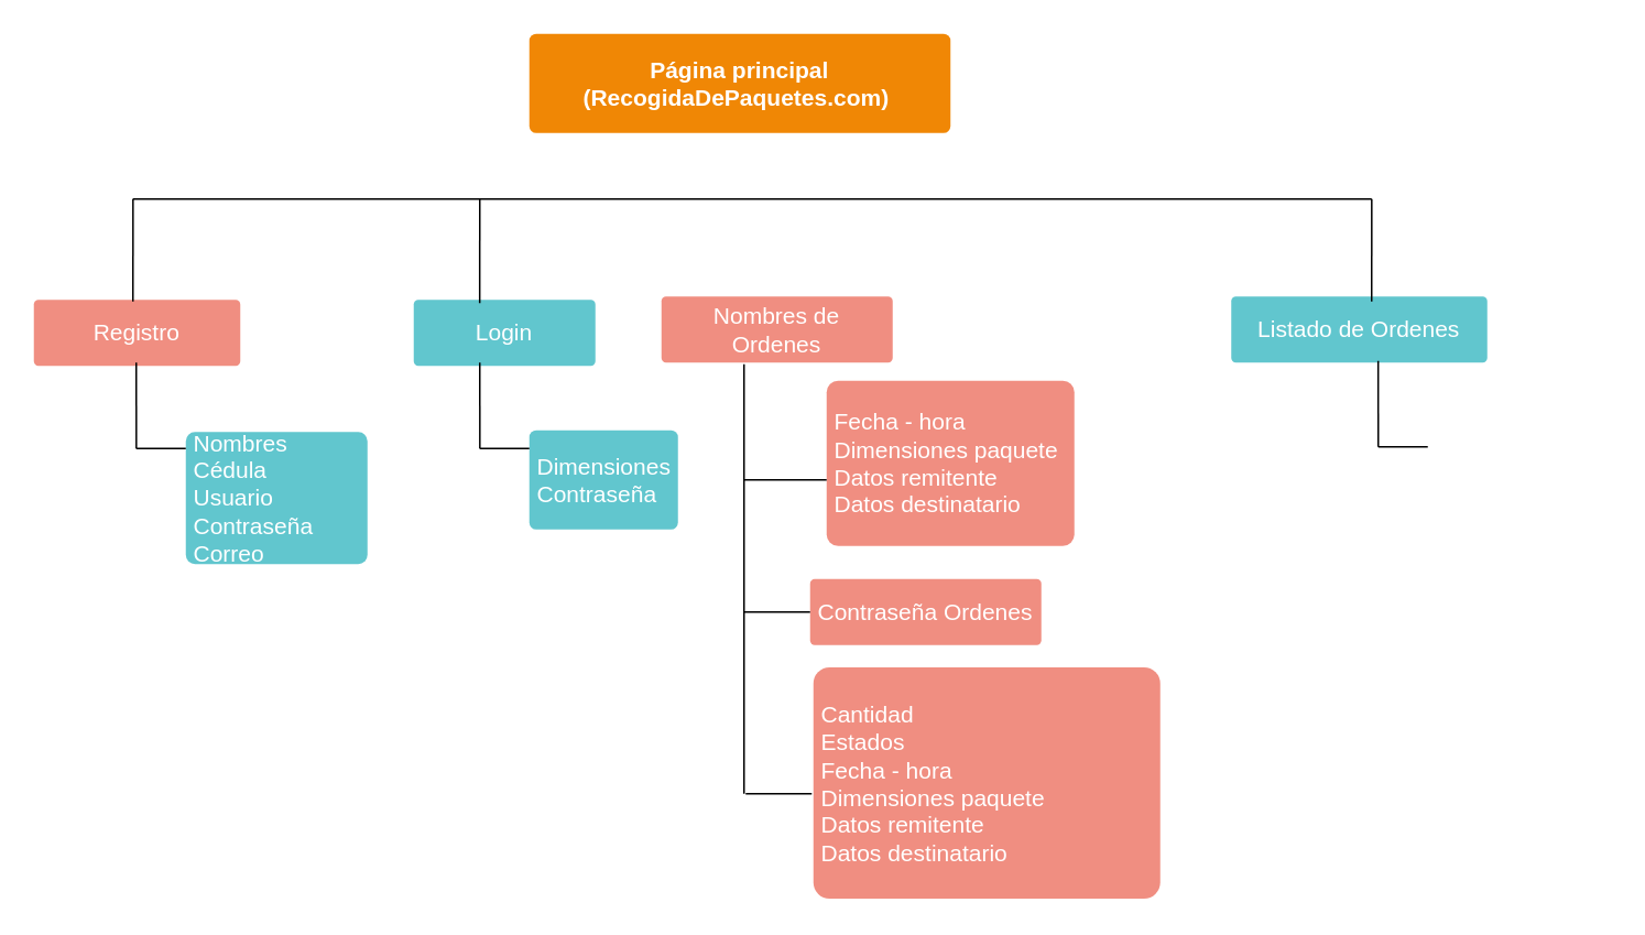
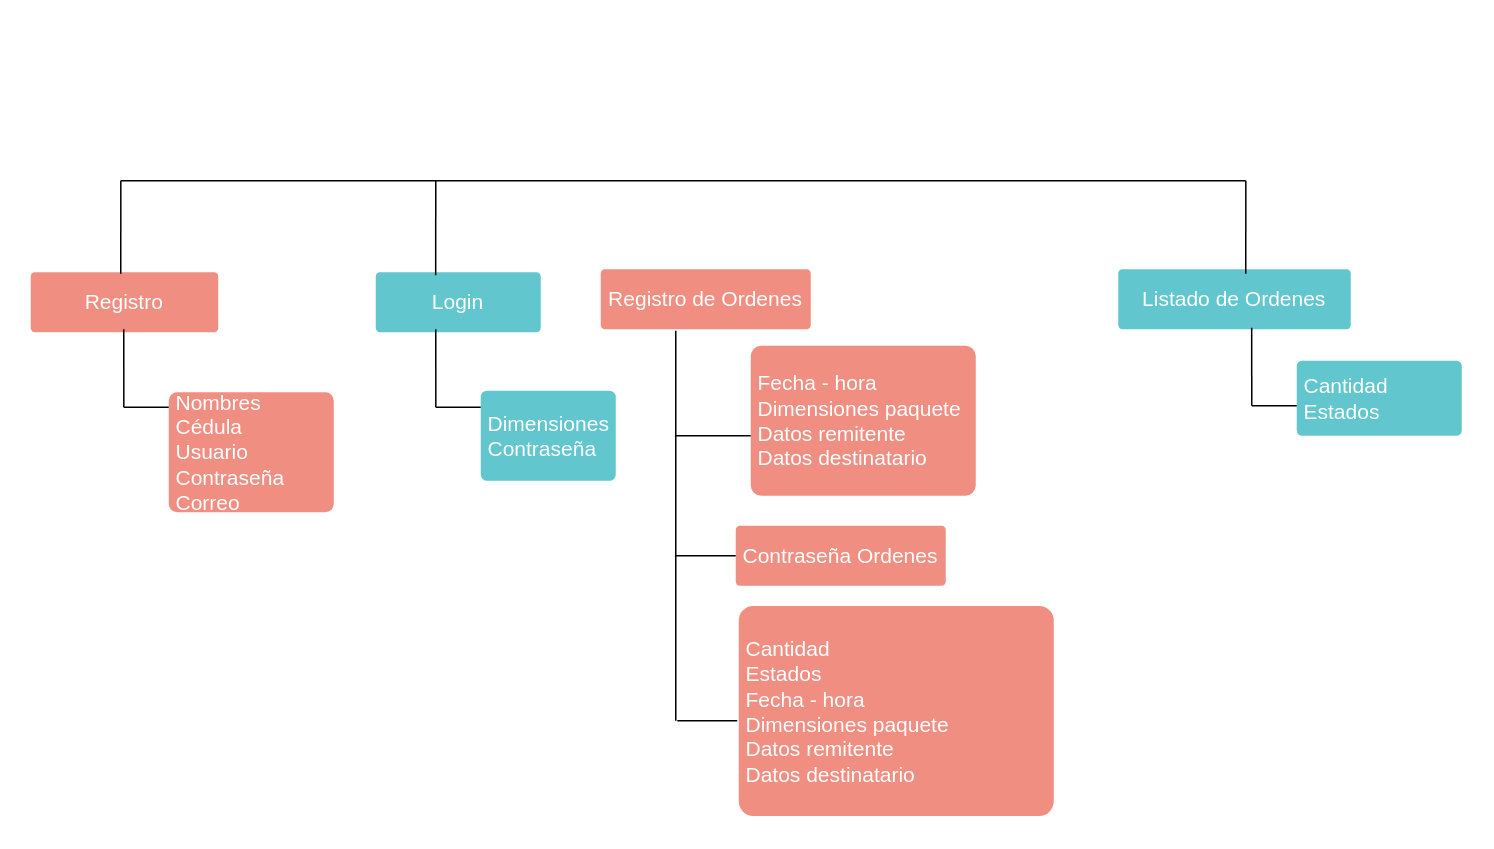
  <mxCell id="0" />
  <mxCell id="1" parent="0" />
- <mxCell id="2" value="Nombres de Ordenes" style="rounded=1;whiteSpace=wrap;html=1;shadow=0;labelBackgroundColor=none;strokeColor=none;strokeWidth=3;fillColor=#f08e81;fontFamily=Helvetica;fontSize=14;fontColor=#FFFFFF;align=center;spacing=5;fontStyle=0;arcSize=7;perimeterSpacing=2;" parent="1" vertex="1"><mxGeometry x="400" y="179" width="140" height="40" as="geometry" /></mxCell>
- <mxCell id="3" value="Nombres&lt;br&gt;Cédula&lt;br&gt;Usuario&lt;br&gt;Contraseña&lt;br&gt;Correo" style="rounded=1;whiteSpace=wrap;html=1;shadow=0;labelBackgroundColor=none;strokeColor=none;strokeWidth=3;fillColor=#61c6ce;fontFamily=Helvetica;fontSize=14;fontColor=#FFFFFF;align=left;spacing=5;fontStyle=0;arcSize=7;perimeterSpacing=2;" parent="1" vertex="1"><mxGeometry x="112" y="261" width="110" height="80" as="geometry" /></mxCell>
+ <mxCell id="2" value="Registro de Ordenes" style="rounded=1;whiteSpace=wrap;html=1;shadow=0;labelBackgroundColor=none;strokeColor=none;strokeWidth=3;fillColor=#f08e81;fontFamily=Helvetica;fontSize=14;fontColor=#FFFFFF;align=center;spacing=5;fontStyle=0;arcSize=7;perimeterSpacing=2;" parent="1" vertex="1"><mxGeometry x="400" y="179" width="140" height="40" as="geometry" /></mxCell>
+ <mxCell id="3" value="Nombres&lt;br&gt;Cédula&lt;br&gt;Usuario&lt;br&gt;Contraseña&lt;br&gt;Correo" style="rounded=1;whiteSpace=wrap;html=1;shadow=0;labelBackgroundColor=none;strokeColor=none;strokeWidth=3;fillColor=#f08e81;fontFamily=Helvetica;fontSize=14;fontColor=#FFFFFF;align=left;spacing=5;fontStyle=0;arcSize=7;perimeterSpacing=2;" parent="1" vertex="1"><mxGeometry x="112" y="261" width="110" height="80" as="geometry" /></mxCell>
  <mxCell id="4" value="Registro" style="rounded=1;whiteSpace=wrap;html=1;shadow=0;labelBackgroundColor=none;strokeColor=none;strokeWidth=3;fillColor=#f08e81;fontFamily=Helvetica;fontSize=14;fontColor=#FFFFFF;align=center;spacing=5;fontStyle=0;arcSize=7;perimeterSpacing=2;" parent="1" vertex="1"><mxGeometry x="20" y="181" width="125" height="40" as="geometry" /></mxCell>
- <mxCell id="5" value="Página principal&lt;br&gt;(RecogidaDePaquetes.com)&amp;nbsp;" style="rounded=1;whiteSpace=wrap;html=1;shadow=0;labelBackgroundColor=none;strokeColor=none;strokeWidth=3;fillColor=#F08705;fontFamily=Helvetica;fontSize=14;fontColor=#FFFFFF;align=center;spacing=5;fontStyle=1;arcSize=7;perimeterSpacing=2;" parent="1" vertex="1"><mxGeometry x="320" y="20" width="255" height="60" as="geometry" /></mxCell>
- <mxCell id="6" value="Cantidad&lt;br&gt;Estados" style="rounded=1;whiteSpace=wrap;html=1;shadow=0;labelBackgroundColor=none;strokeColor=none;strokeWidth=3;fillColor=#ffffff;fontFamily=Helvetica;fontSize=14;fontColor=#FFFFFF;align=left;spacing=5;fontStyle=0;arcSize=7;perimeterSpacing=2;" parent="1" vertex="1"><mxGeometry x="864" y="240" width="110" height="50" as="geometry" /></mxCell>
+ <mxCell id="6" value="Cantidad&lt;br&gt;Estados" style="rounded=1;whiteSpace=wrap;html=1;shadow=0;labelBackgroundColor=none;strokeColor=none;strokeWidth=3;fillColor=#61c6ce;fontFamily=Helvetica;fontSize=14;fontColor=#FFFFFF;align=left;spacing=5;fontStyle=0;arcSize=7;perimeterSpacing=2;" parent="1" vertex="1"><mxGeometry x="864" y="240" width="110" height="50" as="geometry" /></mxCell>
  <mxCell id="7" value="Listado de Ordenes" style="rounded=1;whiteSpace=wrap;html=1;shadow=0;labelBackgroundColor=none;strokeColor=none;strokeWidth=3;fillColor=#61c6ce;fontFamily=Helvetica;fontSize=14;fontColor=#FFFFFF;align=center;spacing=5;fontStyle=0;arcSize=7;perimeterSpacing=2;" parent="1" vertex="1"><mxGeometry x="745" y="179" width="155" height="40" as="geometry" /></mxCell>
  <mxCell id="8" value="Dimensiones&lt;br&gt;Contraseña" style="rounded=1;whiteSpace=wrap;html=1;shadow=0;labelBackgroundColor=none;strokeColor=none;strokeWidth=3;fillColor=#61c6ce;fontFamily=Helvetica;fontSize=14;fontColor=#FFFFFF;align=left;spacing=5;fontStyle=0;arcSize=7;perimeterSpacing=2;" parent="1" vertex="1"><mxGeometry x="320" y="260" width="90" height="60" as="geometry" /></mxCell>
  <mxCell id="9" value="Login" style="rounded=1;whiteSpace=wrap;html=1;shadow=0;labelBackgroundColor=none;strokeColor=none;strokeWidth=3;fillColor=#61c6ce;fontFamily=Helvetica;fontSize=14;fontColor=#FFFFFF;align=center;spacing=5;fontStyle=0;arcSize=7;perimeterSpacing=2;" parent="1" vertex="1"><mxGeometry x="250" y="181" width="110" height="40" as="geometry" /></mxCell>
  <mxCell id="10" value="Fecha - hora&lt;br&gt;Dimensiones paquete&lt;br&gt;Datos remitente&lt;br&gt;Datos destinatario&amp;nbsp;" style="rounded=1;whiteSpace=wrap;html=1;shadow=0;labelBackgroundColor=none;strokeColor=none;strokeWidth=3;fillColor=#f08e81;fontFamily=Helvetica;fontSize=14;fontColor=#FFFFFF;align=left;spacing=5;fontStyle=0;arcSize=7;perimeterSpacing=2;" vertex="1" parent="1"><mxGeometry x="500" y="230" width="150" height="100" as="geometry" /></mxCell>
  <mxCell id="11" value="Contraseña Ordenes" style="rounded=1;whiteSpace=wrap;html=1;shadow=0;labelBackgroundColor=none;strokeColor=none;strokeWidth=3;fillColor=#f08e81;fontFamily=Helvetica;fontSize=14;fontColor=#FFFFFF;align=center;spacing=5;fontStyle=0;arcSize=7;perimeterSpacing=2;" vertex="1" parent="1"><mxGeometry x="490" y="350" width="140" height="40" as="geometry" /></mxCell>
  <mxCell id="12" value="Cantidad&lt;br&gt;Estados&lt;br&gt;Fecha - hora&lt;br&gt;Dimensiones paquete&lt;br&gt;Datos remitente&lt;br&gt;Datos destinatario&amp;nbsp;" style="rounded=1;whiteSpace=wrap;html=1;shadow=0;labelBackgroundColor=none;strokeColor=none;strokeWidth=3;fillColor=#f08e81;fontFamily=Helvetica;fontSize=14;fontColor=#FFFFFF;align=left;spacing=5;fontStyle=0;arcSize=7;perimeterSpacing=2;" vertex="1" parent="1"><mxGeometry x="492" y="403.5" width="210" height="140" as="geometry" /></mxCell>
  <mxCell id="13" value="" style="endArrow=none;html=1;rounded=0;" edge="1" parent="1"><mxGeometry width="50" height="50" relative="1" as="geometry"><mxPoint x="80" y="120" as="sourcePoint" /><mxPoint x="830" y="120" as="targetPoint" /></mxGeometry></mxCell>
  <mxCell id="14" value="" style="endArrow=none;html=1;rounded=0;" edge="1" parent="1"><mxGeometry width="50" height="50" relative="1" as="geometry"><mxPoint x="450" y="480" as="sourcePoint" /><mxPoint x="450" y="220" as="targetPoint" /></mxGeometry></mxCell>
  <mxCell id="15" value="" style="endArrow=none;html=1;rounded=0;" edge="1" parent="1"><mxGeometry width="50" height="50" relative="1" as="geometry"><mxPoint x="450" y="370" as="sourcePoint" /><mxPoint x="490" y="370" as="targetPoint" /></mxGeometry></mxCell>
  <mxCell id="16" value="" style="endArrow=none;html=1;rounded=0;entryX=0.368;entryY=0.091;entryDx=0;entryDy=0;entryPerimeter=0;" edge="1" parent="1" target="9"><mxGeometry width="50" height="50" relative="1" as="geometry"><mxPoint x="290" y="120" as="sourcePoint" /><mxPoint x="497" y="200" as="targetPoint" /></mxGeometry></mxCell>
  <mxCell id="17" value="" style="endArrow=none;html=1;rounded=0;entryX=0.368;entryY=0.091;entryDx=0;entryDy=0;entryPerimeter=0;" edge="1" parent="1"><mxGeometry width="50" height="50" relative="1" as="geometry"><mxPoint x="80.05" y="120" as="sourcePoint" /><mxPoint x="80.002" y="182.004" as="targetPoint" /></mxGeometry></mxCell>
  <mxCell id="18" value="" style="endArrow=none;html=1;rounded=0;entryX=0.368;entryY=0.091;entryDx=0;entryDy=0;entryPerimeter=0;" edge="1" parent="1"><mxGeometry width="50" height="50" relative="1" as="geometry"><mxPoint x="830.05" y="120" as="sourcePoint" /><mxPoint x="830.002" y="182.004" as="targetPoint" /></mxGeometry></mxCell>
  <mxCell id="19" value="" style="endArrow=none;html=1;rounded=0;" edge="1" parent="1"><mxGeometry width="50" height="50" relative="1" as="geometry"><mxPoint x="450" y="290" as="sourcePoint" /><mxPoint x="500" y="290" as="targetPoint" /></mxGeometry></mxCell>
  <mxCell id="20" value="" style="endArrow=none;html=1;rounded=0;entryX=0.572;entryY=0.932;entryDx=0;entryDy=0;entryPerimeter=0;" edge="1" parent="1" target="7"><mxGeometry width="50" height="50" relative="1" as="geometry"><mxPoint x="834" y="270" as="sourcePoint" /><mxPoint x="590" y="230" as="targetPoint" /></mxGeometry></mxCell>
  <mxCell id="21" value="" style="endArrow=none;html=1;rounded=0;entryX=0.572;entryY=0.932;entryDx=0;entryDy=0;entryPerimeter=0;" edge="1" parent="1"><mxGeometry width="50" height="50" relative="1" as="geometry"><mxPoint x="290.05" y="270.99" as="sourcePoint" /><mxPoint x="289.998" y="218.998" as="targetPoint" /></mxGeometry></mxCell>
  <mxCell id="22" value="" style="endArrow=none;html=1;rounded=0;entryX=0.572;entryY=0.932;entryDx=0;entryDy=0;entryPerimeter=0;" edge="1" parent="1"><mxGeometry width="50" height="50" relative="1" as="geometry"><mxPoint x="82.05" y="270.99" as="sourcePoint" /><mxPoint x="81.998" y="218.998" as="targetPoint" /></mxGeometry></mxCell>
  <mxCell id="23" value="" style="endArrow=none;html=1;rounded=0;" edge="1" parent="1"><mxGeometry width="50" height="50" relative="1" as="geometry"><mxPoint x="82" y="271" as="sourcePoint" /><mxPoint x="112" y="271" as="targetPoint" /></mxGeometry></mxCell>
  <mxCell id="24" value="" style="endArrow=none;html=1;rounded=0;" edge="1" parent="1"><mxGeometry width="50" height="50" relative="1" as="geometry"><mxPoint x="290" y="271" as="sourcePoint" /><mxPoint x="320" y="271" as="targetPoint" /></mxGeometry></mxCell>
  <mxCell id="25" value="" style="endArrow=none;html=1;rounded=0;" edge="1" parent="1"><mxGeometry width="50" height="50" relative="1" as="geometry"><mxPoint x="834" y="270" as="sourcePoint" /><mxPoint x="864" y="270" as="targetPoint" /></mxGeometry></mxCell>
  <mxCell id="26" value="" style="endArrow=none;html=1;rounded=0;" edge="1" parent="1"><mxGeometry width="50" height="50" relative="1" as="geometry"><mxPoint x="451" y="480" as="sourcePoint" /><mxPoint x="491" y="480" as="targetPoint" /></mxGeometry></mxCell>
